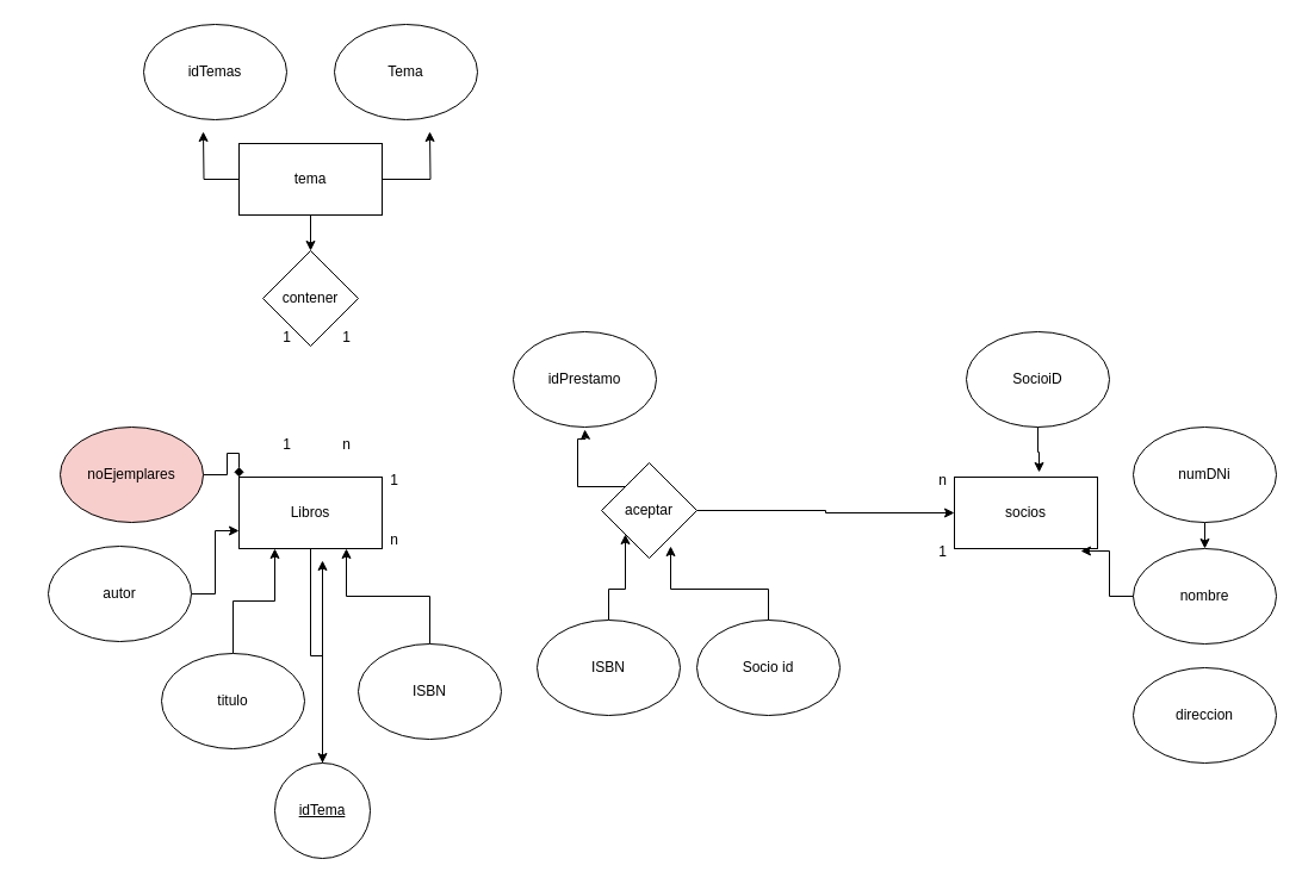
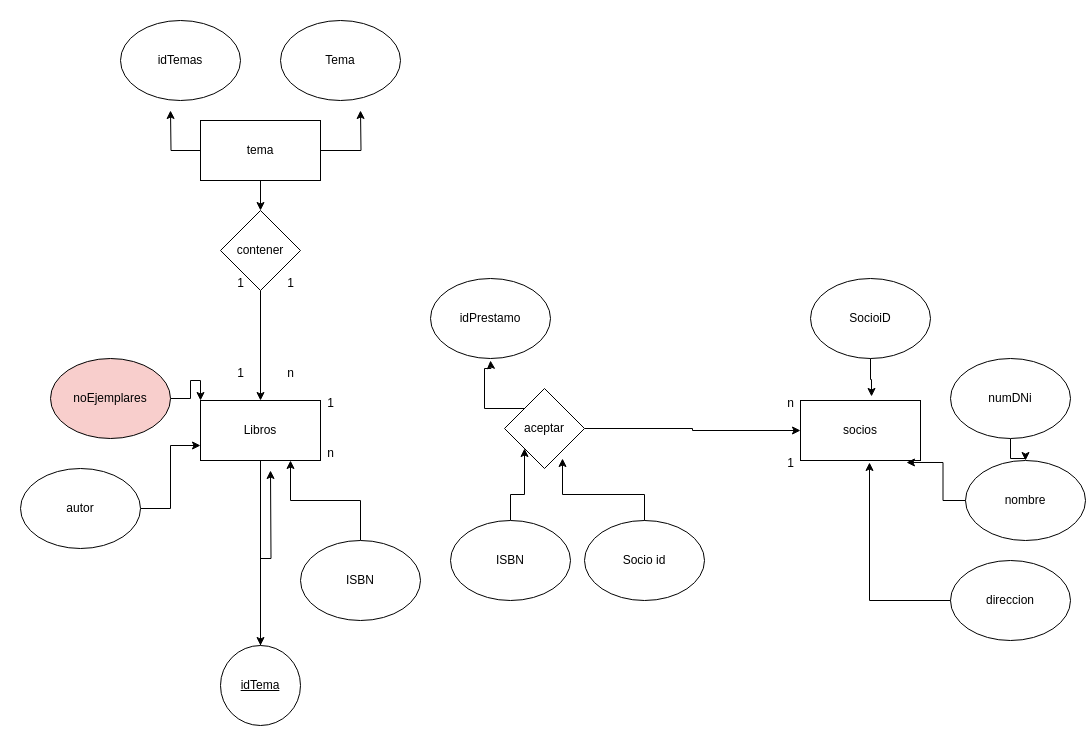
  <mxCell id="0" />
  <mxCell id="1" parent="0" />
  <mxCell id="2" style="edgeStyle=orthogonalEdgeStyle;rounded=0;orthogonalLoop=1;jettySize=auto;html=1;" edge="1" parent="1" source="5"><mxGeometry relative="1" as="geometry"><mxPoint x="170" y="110" as="targetPoint" /></mxGeometry></mxCell>
  <mxCell id="3" style="edgeStyle=orthogonalEdgeStyle;rounded=0;orthogonalLoop=1;jettySize=auto;html=1;" edge="1" parent="1" source="5"><mxGeometry relative="1" as="geometry"><mxPoint x="360" y="110" as="targetPoint" /></mxGeometry></mxCell>
  <mxCell id="4" style="edgeStyle=orthogonalEdgeStyle;rounded=0;orthogonalLoop=1;jettySize=auto;html=1;" edge="1" parent="1" source="5" target="9"><mxGeometry relative="1" as="geometry"><mxPoint x="260" y="250" as="targetPoint" /></mxGeometry></mxCell>
  <mxCell id="5" value="tema" style="rounded=0;whiteSpace=wrap;html=1;" vertex="1" parent="1"><mxGeometry x="200" y="120" width="120" height="60" as="geometry" /></mxCell>
  <mxCell id="6" value="idTemas" style="ellipse;whiteSpace=wrap;html=1;" vertex="1" parent="1"><mxGeometry x="120" y="20" width="120" height="80" as="geometry" /></mxCell>
  <mxCell id="7" value="Tema" style="ellipse;whiteSpace=wrap;html=1;" vertex="1" parent="1"><mxGeometry x="280" y="20" width="120" height="80" as="geometry" /></mxCell>
+ <mxCell id="8" style="edgeStyle=orthogonalEdgeStyle;rounded=0;orthogonalLoop=1;jettySize=auto;html=1;entryX=0.5;entryY=0;entryDx=0;entryDy=0;" edge="1" parent="1" source="9" target="11"><mxGeometry relative="1" as="geometry" /></mxCell>
  <mxCell id="9" value="contener" style="rhombus;whiteSpace=wrap;html=1;" vertex="1" parent="1"><mxGeometry x="220" y="210" width="80" height="80" as="geometry" /></mxCell>
  <mxCell id="10" style="edgeStyle=orthogonalEdgeStyle;rounded=0;orthogonalLoop=1;jettySize=auto;html=1;" edge="1" parent="1" source="11" target="39"><mxGeometry relative="1" as="geometry" /></mxCell>
  <mxCell id="11" value="Libros" style="rounded=0;whiteSpace=wrap;html=1;" vertex="1" parent="1"><mxGeometry x="200" y="400" width="120" height="60" as="geometry" /></mxCell>
  <mxCell id="12" value="socios" style="rounded=0;whiteSpace=wrap;html=1;" vertex="1" parent="1"><mxGeometry x="800" y="400" width="120" height="60" as="geometry" /></mxCell>
  <mxCell id="13" value="1" style="text;html=1;align=center;verticalAlign=middle;resizable=0;points=[];autosize=1;strokeColor=none;fillColor=none;" vertex="1" parent="1"><mxGeometry x="225" y="268" width="30" height="30" as="geometry" /></mxCell>
  <mxCell id="14" value="1" style="text;html=1;align=center;verticalAlign=middle;resizable=0;points=[];autosize=1;strokeColor=none;fillColor=none;" vertex="1" parent="1"><mxGeometry x="275" y="268" width="30" height="30" as="geometry" /></mxCell>
  <mxCell id="15" value="1" style="text;html=1;align=center;verticalAlign=middle;resizable=0;points=[];autosize=1;strokeColor=none;fillColor=none;" vertex="1" parent="1"><mxGeometry x="225" y="358" width="30" height="30" as="geometry" /></mxCell>
  <mxCell id="16" value="n" style="text;html=1;align=center;verticalAlign=middle;resizable=0;points=[];autosize=1;strokeColor=none;fillColor=none;" vertex="1" parent="1"><mxGeometry x="275" y="358" width="30" height="30" as="geometry" /></mxCell>
  <mxCell id="17" style="edgeStyle=orthogonalEdgeStyle;rounded=0;orthogonalLoop=1;jettySize=auto;html=1;exitX=0;exitY=0;exitDx=0;exitDy=0;" edge="1" parent="1" source="19"><mxGeometry relative="1" as="geometry"><mxPoint x="490" y="360" as="targetPoint" /></mxGeometry></mxCell>
  <mxCell id="18" style="edgeStyle=orthogonalEdgeStyle;rounded=0;orthogonalLoop=1;jettySize=auto;html=1;entryX=0;entryY=0.5;entryDx=0;entryDy=0;" edge="1" parent="1" source="19" target="12"><mxGeometry relative="1" as="geometry" /></mxCell>
  <mxCell id="19" value="aceptar" style="rhombus;whiteSpace=wrap;html=1;" vertex="1" parent="1"><mxGeometry x="504" y="388" width="80" height="80" as="geometry" /></mxCell>
  <mxCell id="20" value="idPrestamo" style="ellipse;whiteSpace=wrap;html=1;" vertex="1" parent="1"><mxGeometry x="430" y="278" width="120" height="80" as="geometry" /></mxCell>
  <mxCell id="21" value="SocioiD" style="ellipse;whiteSpace=wrap;html=1;" vertex="1" parent="1"><mxGeometry x="810" y="278" width="120" height="80" as="geometry" /></mxCell>
  <mxCell id="22" style="edgeStyle=orthogonalEdgeStyle;rounded=0;orthogonalLoop=1;jettySize=auto;html=1;" edge="1" parent="1" source="23" target="24"><mxGeometry relative="1" as="geometry" /></mxCell>
  <mxCell id="23" value="numDNi" style="ellipse;whiteSpace=wrap;html=1;" vertex="1" parent="1"><mxGeometry x="950" y="358" width="120" height="80" as="geometry" /></mxCell>
- <mxCell id="24" value="nombre" style="ellipse;whiteSpace=wrap;html=1;" vertex="1" parent="1"><mxGeometry x="950" y="460" width="120" height="80" as="geometry" /></mxCell>
+ <mxCell id="24" value="nombre" style="ellipse;whiteSpace=wrap;html=1;" vertex="1" parent="1"><mxGeometry x="965" y="460" width="120" height="80" as="geometry" /></mxCell>
  <mxCell id="25" value="direccion" style="ellipse;whiteSpace=wrap;html=1;" vertex="1" parent="1"><mxGeometry x="950" y="560" width="120" height="80" as="geometry" /></mxCell>
- <mxCell id="26" style="edgeStyle=orthogonalEdgeStyle;rounded=0;orthogonalLoop=1;jettySize=auto;html=1;entryX=0;entryY=0;entryDx=0;entryDy=0;endArrow=diamond;" edge="1" parent="1" source="27" target="11"><mxGeometry relative="1" as="geometry" /></mxCell>
+ <mxCell id="26" style="edgeStyle=orthogonalEdgeStyle;rounded=0;orthogonalLoop=1;jettySize=auto;html=1;entryX=0;entryY=0;entryDx=0;entryDy=0;" edge="1" parent="1" source="27" target="11"><mxGeometry relative="1" as="geometry" /></mxCell>
  <mxCell id="27" value="noEjemplares" style="ellipse;whiteSpace=wrap;html=1;fillColor=#f8cecc;" vertex="1" parent="1"><mxGeometry x="50" y="358" width="120" height="80" as="geometry" /></mxCell>
  <mxCell id="28" style="edgeStyle=orthogonalEdgeStyle;rounded=0;orthogonalLoop=1;jettySize=auto;html=1;entryX=0;entryY=0.75;entryDx=0;entryDy=0;" edge="1" parent="1" source="29" target="11"><mxGeometry relative="1" as="geometry" /></mxCell>
- <mxCell id="29" value="autor" style="ellipse;whiteSpace=wrap;html=1;" vertex="1" parent="1"><mxGeometry x="40" y="458" width="120" height="80" as="geometry" /></mxCell>
- <mxCell id="30" style="edgeStyle=orthogonalEdgeStyle;rounded=0;orthogonalLoop=1;jettySize=auto;html=1;entryX=0.25;entryY=1;entryDx=0;entryDy=0;" edge="1" parent="1" source="31" target="11"><mxGeometry relative="1" as="geometry" /></mxCell>
- <mxCell id="31" value="titulo" style="ellipse;whiteSpace=wrap;html=1;" vertex="1" parent="1"><mxGeometry x="135" y="548" width="120" height="80" as="geometry" /></mxCell>
+ <mxCell id="29" value="autor" style="ellipse;whiteSpace=wrap;html=1;" vertex="1" parent="1"><mxGeometry x="20" y="468" width="120" height="80" as="geometry" /></mxCell>
  <mxCell id="32" style="edgeStyle=orthogonalEdgeStyle;rounded=0;orthogonalLoop=1;jettySize=auto;html=1;entryX=0.75;entryY=1;entryDx=0;entryDy=0;" edge="1" parent="1" source="33" target="11"><mxGeometry relative="1" as="geometry" /></mxCell>
  <mxCell id="33" value="ISBN" style="ellipse;whiteSpace=wrap;html=1;" vertex="1" parent="1"><mxGeometry x="300" y="540" width="120" height="80" as="geometry" /></mxCell>
  <mxCell id="34" value="n" style="text;html=1;align=center;verticalAlign=middle;resizable=0;points=[];autosize=1;strokeColor=none;fillColor=none;" vertex="1" parent="1"><mxGeometry x="775" y="388" width="30" height="30" as="geometry" /></mxCell>
  <mxCell id="35" value="1" style="text;html=1;align=center;verticalAlign=middle;resizable=0;points=[];autosize=1;strokeColor=none;fillColor=none;" vertex="1" parent="1"><mxGeometry x="775" y="448" width="30" height="30" as="geometry" /></mxCell>
  <mxCell id="36" value="1" style="text;html=1;align=center;verticalAlign=middle;resizable=0;points=[];autosize=1;strokeColor=none;fillColor=none;" vertex="1" parent="1"><mxGeometry x="315" y="388" width="30" height="30" as="geometry" /></mxCell>
  <mxCell id="37" value="n" style="text;html=1;align=center;verticalAlign=middle;resizable=0;points=[];autosize=1;strokeColor=none;fillColor=none;" vertex="1" parent="1"><mxGeometry x="315" y="438" width="30" height="30" as="geometry" /></mxCell>
  <mxCell id="38" style="edgeStyle=orthogonalEdgeStyle;rounded=0;orthogonalLoop=1;jettySize=auto;html=1;" edge="1" parent="1" source="39"><mxGeometry relative="1" as="geometry"><mxPoint x="270" y="470" as="targetPoint" /></mxGeometry></mxCell>
- <mxCell id="39" value="&lt;u&gt;idTema&lt;/u&gt;" style="ellipse;whiteSpace=wrap;html=1;" vertex="1" parent="1"><mxGeometry x="230" y="640" width="80" height="80" as="geometry" /></mxCell>
+ <mxCell id="39" value="&lt;u&gt;idTema&lt;/u&gt;" style="ellipse;whiteSpace=wrap;html=1;" vertex="1" parent="1"><mxGeometry x="220" y="645" width="80" height="80" as="geometry" /></mxCell>
  <mxCell id="40" style="edgeStyle=orthogonalEdgeStyle;rounded=0;orthogonalLoop=1;jettySize=auto;html=1;entryX=0;entryY=1;entryDx=0;entryDy=0;" edge="1" parent="1" source="41" target="19"><mxGeometry relative="1" as="geometry" /></mxCell>
  <mxCell id="41" value="ISBN" style="ellipse;whiteSpace=wrap;html=1;" vertex="1" parent="1"><mxGeometry x="450" y="520" width="120" height="80" as="geometry" /></mxCell>
  <mxCell id="42" value="Socio id" style="ellipse;whiteSpace=wrap;html=1;" vertex="1" parent="1"><mxGeometry x="584" y="520" width="120" height="80" as="geometry" /></mxCell>
  <mxCell id="43" style="edgeStyle=orthogonalEdgeStyle;rounded=0;orthogonalLoop=1;jettySize=auto;html=1;entryX=0.725;entryY=0.875;entryDx=0;entryDy=0;entryPerimeter=0;" edge="1" parent="1" source="42" target="19"><mxGeometry relative="1" as="geometry" /></mxCell>
  <mxCell id="44" style="edgeStyle=orthogonalEdgeStyle;rounded=0;orthogonalLoop=1;jettySize=auto;html=1;entryX=0.592;entryY=-0.067;entryDx=0;entryDy=0;entryPerimeter=0;" edge="1" parent="1" source="21" target="12"><mxGeometry relative="1" as="geometry" /></mxCell>
  <mxCell id="45" style="edgeStyle=orthogonalEdgeStyle;rounded=0;orthogonalLoop=1;jettySize=auto;html=1;entryX=0.883;entryY=1.033;entryDx=0;entryDy=0;entryPerimeter=0;" edge="1" parent="1" source="24" target="12"><mxGeometry relative="1" as="geometry" /></mxCell>
+ <mxCell id="46" style="edgeStyle=orthogonalEdgeStyle;rounded=0;orthogonalLoop=1;jettySize=auto;html=1;entryX=0.575;entryY=1.033;entryDx=0;entryDy=0;entryPerimeter=0;" edge="1" parent="1" source="25" target="12"><mxGeometry relative="1" as="geometry" /></mxCell>
